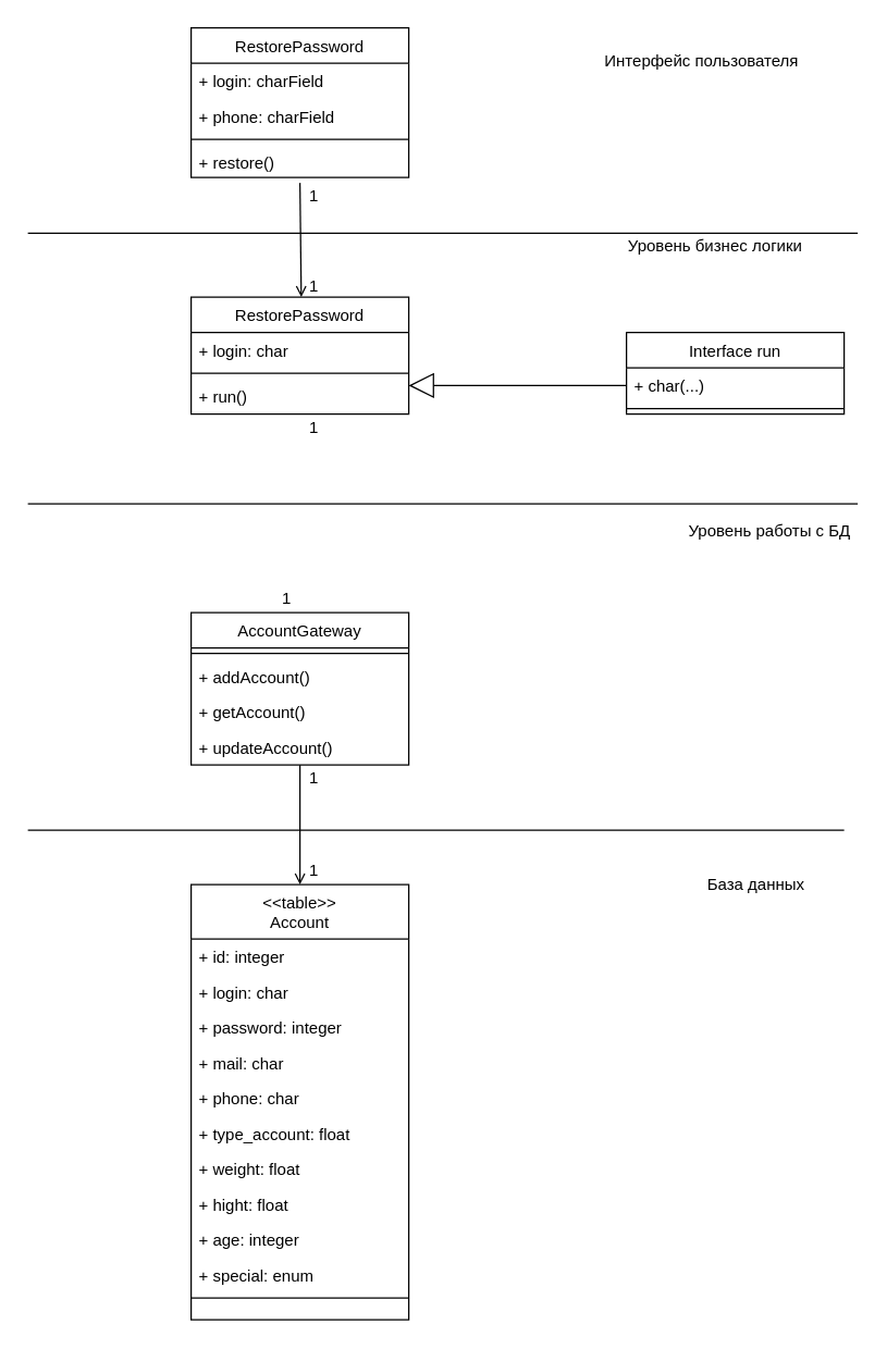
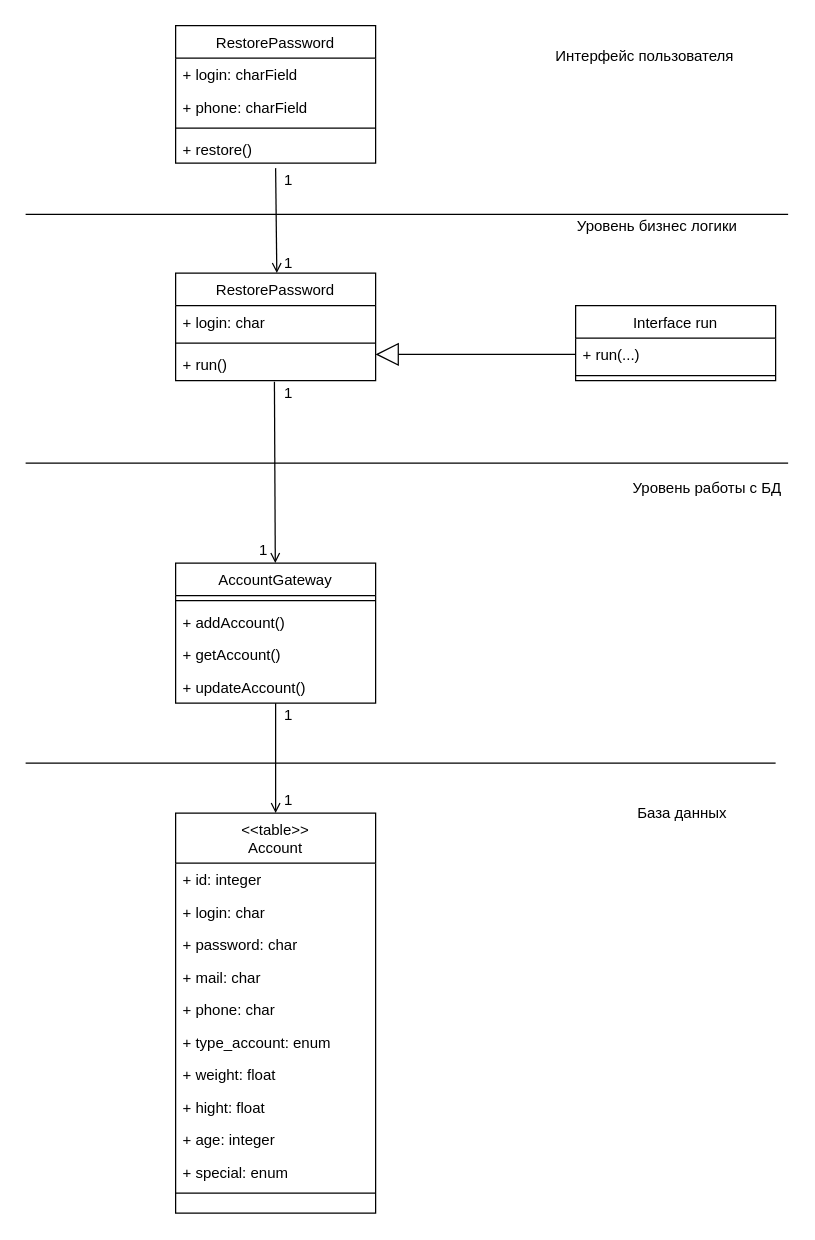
  <mxCell id="0" />
  <mxCell id="1" parent="0" />
  <mxCell id="2" value="AccountGateway" style="swimlane;fontStyle=0;align=center;verticalAlign=top;childLayout=stackLayout;horizontal=1;startSize=26;horizontalStack=0;resizeParent=1;resizeLast=0;collapsible=1;marginBottom=0;rounded=0;shadow=0;strokeWidth=1;" vertex="1" parent="1"><mxGeometry x="140" y="450" width="160" height="112" as="geometry"><mxRectangle x="130" y="380" width="160" height="26" as="alternateBounds" /></mxGeometry></mxCell>
  <mxCell id="3" value="" style="line;html=1;strokeWidth=1;align=left;verticalAlign=middle;spacingTop=-1;spacingLeft=3;spacingRight=3;rotatable=0;labelPosition=right;points=[];portConstraint=eastwest;" vertex="1" parent="2"><mxGeometry y="26" width="160" height="8" as="geometry" /></mxCell>
  <mxCell id="4" value="+ addAccount()" style="text;align=left;verticalAlign=top;spacingLeft=4;spacingRight=4;overflow=hidden;rotatable=0;points=[[0,0.5],[1,0.5]];portConstraint=eastwest;fontStyle=0" vertex="1" parent="2"><mxGeometry y="34" width="160" height="26" as="geometry" /></mxCell>
  <mxCell id="5" value="+ getAccount()" style="text;align=left;verticalAlign=top;spacingLeft=4;spacingRight=4;overflow=hidden;rotatable=0;points=[[0,0.5],[1,0.5]];portConstraint=eastwest;" vertex="1" parent="2"><mxGeometry y="60" width="160" height="26" as="geometry" /></mxCell>
  <mxCell id="6" value="+ updateAccount()" style="text;align=left;verticalAlign=top;spacingLeft=4;spacingRight=4;overflow=hidden;rotatable=0;points=[[0,0.5],[1,0.5]];portConstraint=eastwest;" vertex="1" parent="2"><mxGeometry y="86" width="160" height="26" as="geometry" /></mxCell>
  <mxCell id="7" value="&lt;&lt;table&gt;&gt;&#10;Account" style="swimlane;fontStyle=0;align=center;verticalAlign=top;childLayout=stackLayout;horizontal=1;startSize=40;horizontalStack=0;resizeParent=1;resizeLast=0;collapsible=1;marginBottom=0;rounded=0;shadow=0;strokeWidth=1;" vertex="1" parent="1"><mxGeometry x="140" y="650" width="160" height="320" as="geometry"><mxRectangle x="130" y="380" width="160" height="26" as="alternateBounds" /></mxGeometry></mxCell>
  <mxCell id="8" value="+ id: integer" style="text;align=left;verticalAlign=top;spacingLeft=4;spacingRight=4;overflow=hidden;rotatable=0;points=[[0,0.5],[1,0.5]];portConstraint=eastwest;" vertex="1" parent="7"><mxGeometry y="40" width="160" height="26" as="geometry" /></mxCell>
  <mxCell id="9" value="+ login: char" style="text;align=left;verticalAlign=top;spacingLeft=4;spacingRight=4;overflow=hidden;rotatable=0;points=[[0,0.5],[1,0.5]];portConstraint=eastwest;" vertex="1" parent="7"><mxGeometry y="66" width="160" height="26" as="geometry" /></mxCell>
- <mxCell id="10" value="+ password: integer" style="text;align=left;verticalAlign=top;spacingLeft=4;spacingRight=4;overflow=hidden;rotatable=0;points=[[0,0.5],[1,0.5]];portConstraint=eastwest;" vertex="1" parent="7"><mxGeometry y="92" width="160" height="26" as="geometry" /></mxCell>
+ <mxCell id="10" value="+ password: char" style="text;align=left;verticalAlign=top;spacingLeft=4;spacingRight=4;overflow=hidden;rotatable=0;points=[[0,0.5],[1,0.5]];portConstraint=eastwest;" vertex="1" parent="7"><mxGeometry y="92" width="160" height="26" as="geometry" /></mxCell>
  <mxCell id="11" value="+ mail: char" style="text;align=left;verticalAlign=top;spacingLeft=4;spacingRight=4;overflow=hidden;rotatable=0;points=[[0,0.5],[1,0.5]];portConstraint=eastwest;" vertex="1" parent="7"><mxGeometry y="118" width="160" height="26" as="geometry" /></mxCell>
  <mxCell id="12" value="+ phone: char" style="text;align=left;verticalAlign=top;spacingLeft=4;spacingRight=4;overflow=hidden;rotatable=0;points=[[0,0.5],[1,0.5]];portConstraint=eastwest;" vertex="1" parent="7"><mxGeometry y="144" width="160" height="26" as="geometry" /></mxCell>
- <mxCell id="13" value="+ type_account: float" style="text;align=left;verticalAlign=top;spacingLeft=4;spacingRight=4;overflow=hidden;rotatable=0;points=[[0,0.5],[1,0.5]];portConstraint=eastwest;" vertex="1" parent="7"><mxGeometry y="170" width="160" height="26" as="geometry" /></mxCell>
+ <mxCell id="13" value="+ type_account: enum" style="text;align=left;verticalAlign=top;spacingLeft=4;spacingRight=4;overflow=hidden;rotatable=0;points=[[0,0.5],[1,0.5]];portConstraint=eastwest;" vertex="1" parent="7"><mxGeometry y="170" width="160" height="26" as="geometry" /></mxCell>
  <mxCell id="14" value="+ weight: float" style="text;align=left;verticalAlign=top;spacingLeft=4;spacingRight=4;overflow=hidden;rotatable=0;points=[[0,0.5],[1,0.5]];portConstraint=eastwest;" vertex="1" parent="7"><mxGeometry y="196" width="160" height="26" as="geometry" /></mxCell>
  <mxCell id="15" value="+ hight: float" style="text;align=left;verticalAlign=top;spacingLeft=4;spacingRight=4;overflow=hidden;rotatable=0;points=[[0,0.5],[1,0.5]];portConstraint=eastwest;" vertex="1" parent="7"><mxGeometry y="222" width="160" height="26" as="geometry" /></mxCell>
  <mxCell id="16" value="+ age: integer" style="text;align=left;verticalAlign=top;spacingLeft=4;spacingRight=4;overflow=hidden;rotatable=0;points=[[0,0.5],[1,0.5]];portConstraint=eastwest;" vertex="1" parent="7"><mxGeometry y="248" width="160" height="26" as="geometry" /></mxCell>
  <mxCell id="17" value="+ special: enum" style="text;align=left;verticalAlign=top;spacingLeft=4;spacingRight=4;overflow=hidden;rotatable=0;points=[[0,0.5],[1,0.5]];portConstraint=eastwest;" vertex="1" parent="7"><mxGeometry y="274" width="160" height="26" as="geometry" /></mxCell>
  <mxCell id="18" value="" style="line;html=1;strokeWidth=1;align=left;verticalAlign=middle;spacingTop=-1;spacingLeft=3;spacingRight=3;rotatable=0;labelPosition=right;points=[];portConstraint=eastwest;" vertex="1" parent="7"><mxGeometry y="300" width="160" height="8" as="geometry" /></mxCell>
  <mxCell id="19" value="Interface run" style="swimlane;fontStyle=0;align=center;verticalAlign=top;childLayout=stackLayout;horizontal=1;startSize=26;horizontalStack=0;resizeParent=1;resizeLast=0;collapsible=1;marginBottom=0;rounded=0;shadow=0;strokeWidth=1;" vertex="1" parent="1"><mxGeometry x="460" y="244" width="160" height="60" as="geometry"><mxRectangle x="130" y="380" width="160" height="26" as="alternateBounds" /></mxGeometry></mxCell>
- <mxCell id="20" value="+ char(...)" style="text;align=left;verticalAlign=top;spacingLeft=4;spacingRight=4;overflow=hidden;rotatable=0;points=[[0,0.5],[1,0.5]];portConstraint=eastwest;fontStyle=0" vertex="1" parent="19"><mxGeometry y="26" width="160" height="26" as="geometry" /></mxCell>
+ <mxCell id="20" value="+ run(...)" style="text;align=left;verticalAlign=top;spacingLeft=4;spacingRight=4;overflow=hidden;rotatable=0;points=[[0,0.5],[1,0.5]];portConstraint=eastwest;fontStyle=0" vertex="1" parent="19"><mxGeometry y="26" width="160" height="26" as="geometry" /></mxCell>
  <mxCell id="21" value="" style="line;html=1;strokeWidth=1;align=left;verticalAlign=middle;spacingTop=-1;spacingLeft=3;spacingRight=3;rotatable=0;labelPosition=right;points=[];portConstraint=eastwest;" vertex="1" parent="19"><mxGeometry y="52" width="160" height="8" as="geometry" /></mxCell>
  <mxCell id="22" value="" style="endArrow=open;html=1;rounded=0;align=center;verticalAlign=top;endFill=0;labelBackgroundColor=none;endSize=6;exitX=0.5;exitY=1;exitDx=0;exitDy=0;entryX=0.5;entryY=0;entryDx=0;entryDy=0;" edge="1" parent="1" source="2" target="7"><mxGeometry relative="1" as="geometry"><mxPoint x="-390" y="649" as="targetPoint" /><mxPoint x="-430" y="649" as="sourcePoint" /></mxGeometry></mxCell>
  <mxCell id="23" value="1" style="text;html=1;align=center;verticalAlign=middle;resizable=0;points=[];autosize=1;strokeColor=none;fillColor=none;" vertex="1" parent="1"><mxGeometry x="220" y="562" width="20" height="20" as="geometry" /></mxCell>
  <mxCell id="24" value="1" style="text;html=1;align=center;verticalAlign=middle;resizable=0;points=[];autosize=1;strokeColor=none;fillColor=none;" vertex="1" parent="1"><mxGeometry x="220" y="630" width="20" height="20" as="geometry" /></mxCell>
  <mxCell id="25" value="" style="endArrow=none;html=1;rounded=0;" edge="1" parent="1"><mxGeometry width="50" height="50" relative="1" as="geometry"><mxPoint x="20" y="610" as="sourcePoint" /><mxPoint x="620" y="610" as="targetPoint" /></mxGeometry></mxCell>
  <mxCell id="26" value="" style="endArrow=none;html=1;rounded=0;" edge="1" parent="1"><mxGeometry width="50" height="50" relative="1" as="geometry"><mxPoint x="20" y="370" as="sourcePoint" /><mxPoint x="630" y="370" as="targetPoint" /></mxGeometry></mxCell>
  <mxCell id="27" value="" style="endArrow=none;html=1;rounded=0;" edge="1" parent="1"><mxGeometry width="50" height="50" relative="1" as="geometry"><mxPoint x="20" y="171" as="sourcePoint" /><mxPoint x="630" y="171" as="targetPoint" /></mxGeometry></mxCell>
  <mxCell id="28" value="" style="endArrow=open;html=1;rounded=0;align=center;verticalAlign=top;endFill=0;labelBackgroundColor=none;endSize=6;exitX=0.5;exitY=1;exitDx=0;exitDy=0;entryX=0.506;entryY=0;entryDx=0;entryDy=0;entryPerimeter=0;" edge="1" parent="1"><mxGeometry relative="1" as="geometry"><mxPoint x="220.96" y="218" as="targetPoint" /><mxPoint x="220" y="134" as="sourcePoint" /></mxGeometry></mxCell>
+ <mxCell id="29" value="" style="endArrow=open;html=1;rounded=0;align=center;verticalAlign=top;endFill=0;labelBackgroundColor=none;endSize=6;exitX=0.494;exitY=1.038;exitDx=0;exitDy=0;exitPerimeter=0;" edge="1" parent="1" source="47" target="2"><mxGeometry relative="1" as="geometry"><mxPoint x="220" y="570" as="targetPoint" /><mxPoint x="220" y="330" as="sourcePoint" /></mxGeometry></mxCell>
  <mxCell id="30" value="1" style="text;html=1;align=center;verticalAlign=middle;resizable=0;points=[];autosize=1;strokeColor=none;fillColor=none;" vertex="1" parent="1"><mxGeometry x="220" y="134" width="20" height="20" as="geometry" /></mxCell>
  <mxCell id="31" value="1" style="text;html=1;align=center;verticalAlign=middle;resizable=0;points=[];autosize=1;strokeColor=none;fillColor=none;" vertex="1" parent="1"><mxGeometry x="220" y="304" width="20" height="20" as="geometry" /></mxCell>
  <mxCell id="32" value="1" style="text;html=1;align=center;verticalAlign=middle;resizable=0;points=[];autosize=1;strokeColor=none;fillColor=none;" vertex="1" parent="1"><mxGeometry x="200" y="430" width="20" height="20" as="geometry" /></mxCell>
  <mxCell id="33" value="" style="endArrow=block;endSize=16;endFill=0;html=1;rounded=0;entryX=1;entryY=0.5;entryDx=0;entryDy=0;exitX=0;exitY=0.5;exitDx=0;exitDy=0;" edge="1" parent="1" source="20"><mxGeometry width="160" relative="1" as="geometry"><mxPoint x="790" y="-780" as="sourcePoint" /><mxPoint x="300" y="283" as="targetPoint" /></mxGeometry></mxCell>
  <mxCell id="34" value="Интерфейс пользователя" style="text;html=1;align=center;verticalAlign=middle;resizable=0;points=[];autosize=1;strokeColor=none;fillColor=none;" vertex="1" parent="1"><mxGeometry x="435" y="35" width="160" height="20" as="geometry" /></mxCell>
  <mxCell id="35" value="Уровень бизнес логики" style="text;html=1;align=center;verticalAlign=middle;resizable=0;points=[];autosize=1;strokeColor=none;fillColor=none;" vertex="1" parent="1"><mxGeometry x="455" y="171" width="140" height="20" as="geometry" /></mxCell>
- <mxCell id="36" value="База данных" style="text;html=1;align=center;verticalAlign=middle;resizable=0;points=[];autosize=1;strokeColor=none;fillColor=none;" vertex="1" parent="1"><mxGeometry x="510" y="640" width="90" height="20" as="geometry" /></mxCell>
+ <mxCell id="36" value="База данных" style="text;html=1;align=center;verticalAlign=middle;resizable=0;points=[];autosize=1;strokeColor=none;fillColor=none;" vertex="1" parent="1"><mxGeometry x="500" y="640" width="90" height="20" as="geometry" /></mxCell>
  <mxCell id="37" value="Уровень работы с БД" style="text;html=1;align=center;verticalAlign=middle;resizable=0;points=[];autosize=1;strokeColor=none;fillColor=none;" vertex="1" parent="1"><mxGeometry x="500" y="380" width="130" height="20" as="geometry" /></mxCell>
  <mxCell id="38" value="1" style="text;html=1;align=center;verticalAlign=middle;resizable=0;points=[];autosize=1;strokeColor=none;fillColor=none;" vertex="1" parent="1"><mxGeometry x="220" y="200" width="20" height="20" as="geometry" /></mxCell>
  <mxCell id="39" value="RestorePassword" style="swimlane;fontStyle=0;align=center;verticalAlign=top;childLayout=stackLayout;horizontal=1;startSize=26;horizontalStack=0;resizeParent=1;resizeLast=0;collapsible=1;marginBottom=0;rounded=0;shadow=0;strokeWidth=1;" vertex="1" parent="1"><mxGeometry x="140" y="20" width="160" height="110" as="geometry"><mxRectangle x="130" y="380" width="160" height="26" as="alternateBounds" /></mxGeometry></mxCell>
  <mxCell id="40" value="+ login: charField" style="text;align=left;verticalAlign=top;spacingLeft=4;spacingRight=4;overflow=hidden;rotatable=0;points=[[0,0.5],[1,0.5]];portConstraint=eastwest;" vertex="1" parent="39"><mxGeometry y="26" width="160" height="26" as="geometry" /></mxCell>
  <mxCell id="41" value="+ phone: charField" style="text;align=left;verticalAlign=top;spacingLeft=4;spacingRight=4;overflow=hidden;rotatable=0;points=[[0,0.5],[1,0.5]];portConstraint=eastwest;" vertex="1" parent="39"><mxGeometry y="52" width="160" height="26" as="geometry" /></mxCell>
  <mxCell id="42" value="" style="line;html=1;strokeWidth=1;align=left;verticalAlign=middle;spacingTop=-1;spacingLeft=3;spacingRight=3;rotatable=0;labelPosition=right;points=[];portConstraint=eastwest;" vertex="1" parent="39"><mxGeometry y="78" width="160" height="8" as="geometry" /></mxCell>
  <mxCell id="43" value="+ restore()" style="text;align=left;verticalAlign=top;spacingLeft=4;spacingRight=4;overflow=hidden;rotatable=0;points=[[0,0.5],[1,0.5]];portConstraint=eastwest;" vertex="1" parent="39"><mxGeometry y="86" width="160" height="24" as="geometry" /></mxCell>
  <mxCell id="44" value="RestorePassword" style="swimlane;fontStyle=0;align=center;verticalAlign=top;childLayout=stackLayout;horizontal=1;startSize=26;horizontalStack=0;resizeParent=1;resizeLast=0;collapsible=1;marginBottom=0;rounded=0;shadow=0;strokeWidth=1;" vertex="1" parent="1"><mxGeometry x="140" y="218" width="160" height="86" as="geometry"><mxRectangle x="130" y="380" width="160" height="26" as="alternateBounds" /></mxGeometry></mxCell>
  <mxCell id="45" value="+ login: char" style="text;align=left;verticalAlign=top;spacingLeft=4;spacingRight=4;overflow=hidden;rotatable=0;points=[[0,0.5],[1,0.5]];portConstraint=eastwest;" vertex="1" parent="44"><mxGeometry y="26" width="160" height="26" as="geometry" /></mxCell>
  <mxCell id="46" value="" style="line;html=1;strokeWidth=1;align=left;verticalAlign=middle;spacingTop=-1;spacingLeft=3;spacingRight=3;rotatable=0;labelPosition=right;points=[];portConstraint=eastwest;" vertex="1" parent="44"><mxGeometry y="52" width="160" height="8" as="geometry" /></mxCell>
  <mxCell id="47" value="+ run()" style="text;align=left;verticalAlign=top;spacingLeft=4;spacingRight=4;overflow=hidden;rotatable=0;points=[[0,0.5],[1,0.5]];portConstraint=eastwest;" vertex="1" parent="44"><mxGeometry y="60" width="160" height="26" as="geometry" /></mxCell>
